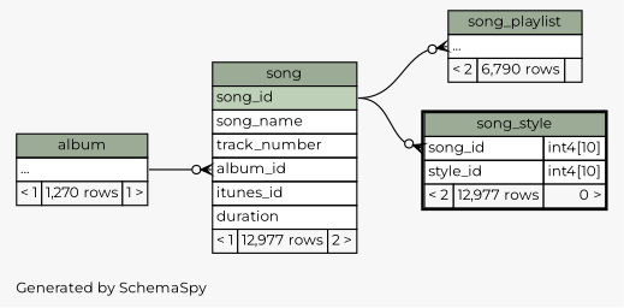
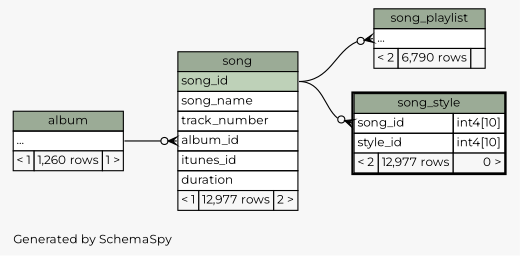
  digraph {
    bgcolor="#f7f7f7"
    fontname=Montserrat
    fontsize=11
    label="\nGenerated by SchemaSpy"
    labeljust=l
    nodesep=0.18
    rankdir=RL
    ranksep=0.46
    node [fontname=Montserrat fontsize=11 shape=plaintext]
    edge [arrowhead=none arrowsize=0.8 arrowtail=crowodot dir=back fontname=Montserrat headport="song_id:e"]
    n1 [label=<     <TABLE BORDER="0" CELLBORDER="1" CELLSPACING="0" BGCOLOR="#ffffff">       <TR><TD COLSPAN="3" BGCOLOR="#9bab96" ALIGN="CENTER">song</TD></TR>       <TR><TD PORT="song_id" COLSPAN="3" BGCOLOR="#bed1b8" ALIGN="LEFT">song_id</TD></TR>       <TR><TD PORT="song_name" COLSPAN="3" ALIGN="LEFT">song_name</TD></TR>       <TR><TD PORT="track_number" COLSPAN="3" ALIGN="LEFT">track_number</TD></TR>       <TR><TD PORT="album_id" COLSPAN="3" ALIGN="LEFT">album_id</TD></TR>       <TR><TD PORT="itunes_id" COLSPAN="3" ALIGN="LEFT">itunes_id</TD></TR>       <TR><TD PORT="duration" COLSPAN="3" ALIGN="LEFT">duration</TD></TR>       <TR><TD ALIGN="LEFT" BGCOLOR="#f7f7f7">&lt; 1</TD><TD ALIGN="RIGHT" BGCOLOR="#f7f7f7">12,977 rows</TD><TD ALIGN="RIGHT" BGCOLOR="#f7f7f7">2 &gt;</TD></TR>     </TABLE>>]
-   n2 [label=<     <TABLE BORDER="0" CELLBORDER="1" CELLSPACING="0" BGCOLOR="#ffffff">       <TR><TD COLSPAN="3" BGCOLOR="#9bab96" ALIGN="CENTER">album</TD></TR>       <TR><TD PORT="elipses" COLSPAN="3" ALIGN="LEFT">...</TD></TR>       <TR><TD ALIGN="LEFT" BGCOLOR="#f7f7f7">&lt; 1</TD><TD ALIGN="RIGHT" BGCOLOR="#f7f7f7">1,270 rows</TD><TD ALIGN="RIGHT" BGCOLOR="#f7f7f7">1 &gt;</TD></TR>     </TABLE>>]
+   n2 [label=<     <TABLE BORDER="0" CELLBORDER="1" CELLSPACING="0" BGCOLOR="#ffffff">       <TR><TD COLSPAN="3" BGCOLOR="#9bab96" ALIGN="CENTER">album</TD></TR>       <TR><TD PORT="elipses" COLSPAN="3" ALIGN="LEFT">...</TD></TR>       <TR><TD ALIGN="LEFT" BGCOLOR="#f7f7f7">&lt; 1</TD><TD ALIGN="RIGHT" BGCOLOR="#f7f7f7">1,260 rows</TD><TD ALIGN="RIGHT" BGCOLOR="#f7f7f7">1 &gt;</TD></TR>     </TABLE>>]
    n3 [label=<     <TABLE BORDER="0" CELLBORDER="1" CELLSPACING="0" BGCOLOR="#ffffff">       <TR><TD COLSPAN="3" BGCOLOR="#9bab96" ALIGN="CENTER">song_playlist</TD></TR>       <TR><TD PORT="elipses" COLSPAN="3" ALIGN="LEFT">...</TD></TR>       <TR><TD ALIGN="LEFT" BGCOLOR="#f7f7f7">&lt; 2</TD><TD ALIGN="RIGHT" BGCOLOR="#f7f7f7">6,790 rows</TD><TD ALIGN="RIGHT" BGCOLOR="#f7f7f7">  </TD></TR>     </TABLE>>]
    n4 [label=<     <TABLE BORDER="2" CELLBORDER="1" CELLSPACING="0" BGCOLOR="#ffffff">       <TR><TD COLSPAN="3" BGCOLOR="#9bab96" ALIGN="CENTER">song_style</TD></TR>       <TR><TD PORT="song_id" COLSPAN="2" ALIGN="LEFT">song_id</TD><TD PORT="song_id.type" ALIGN="LEFT">int4[10]</TD></TR>       <TR><TD PORT="style_id" COLSPAN="2" ALIGN="LEFT">style_id</TD><TD PORT="style_id.type" ALIGN="LEFT">int4[10]</TD></TR>       <TR><TD ALIGN="LEFT" BGCOLOR="#f7f7f7">&lt; 2</TD><TD ALIGN="RIGHT" BGCOLOR="#f7f7f7">12,977 rows</TD><TD ALIGN="RIGHT" BGCOLOR="#f7f7f7">0 &gt;</TD></TR>     </TABLE>>]
    n1 -> n2 [headport="elipses:e" tailport="album_id:w"]
    n3 -> n1 [tailport="elipses:w"]
    n4 -> n1 [tailport="song_id:w"]
  }
